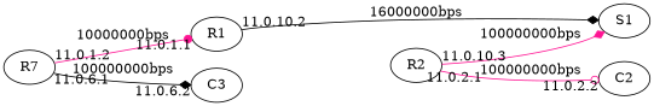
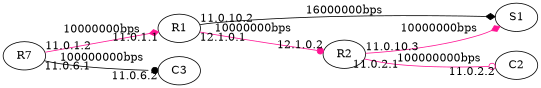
  digraph {
    rankdir=LR
    edge [arrowhead=diamond color=deeppink]
    n1 [label=R7]
    n2 [label=R1]
    n3 [label=C3]
    S1
    n5 [label=R2]
    n6 [label=C2]
-   n1 -> n2 [arrowhead=dot headlabel="11.0.1.1" label="10000000bps" taillabel="11.0.1.2"]
-   n1 -> n3 [color=black headlabel="11.0.6.2" label="100000000bps" taillabel="11.0.6.1"]
+   n1 -> n2 [headlabel="11.0.1.1" label="10000000bps" taillabel="11.0.1.2"]
+   n1 -> n3 [arrowhead=dot color=black headlabel="11.0.6.2" label="100000000bps" taillabel="11.0.6.1"]
    n2 -> S1 [color=black label="16000000bps" taillabel="11.0.10.2"]
-   n5 -> S1 [label="100000000bps" taillabel="11.0.10.3"]
+   n2 -> n5 [arrowhead=dot headlabel="12.1.0.2" label="10000000bps" taillabel="12.1.0.1"]
+   n5 -> S1 [label="10000000bps" taillabel="11.0.10.3"]
    n5 -> n6 [arrowhead=odot headlabel="11.0.2.2" label="100000000bps" taillabel="11.0.2.1"]
  }
